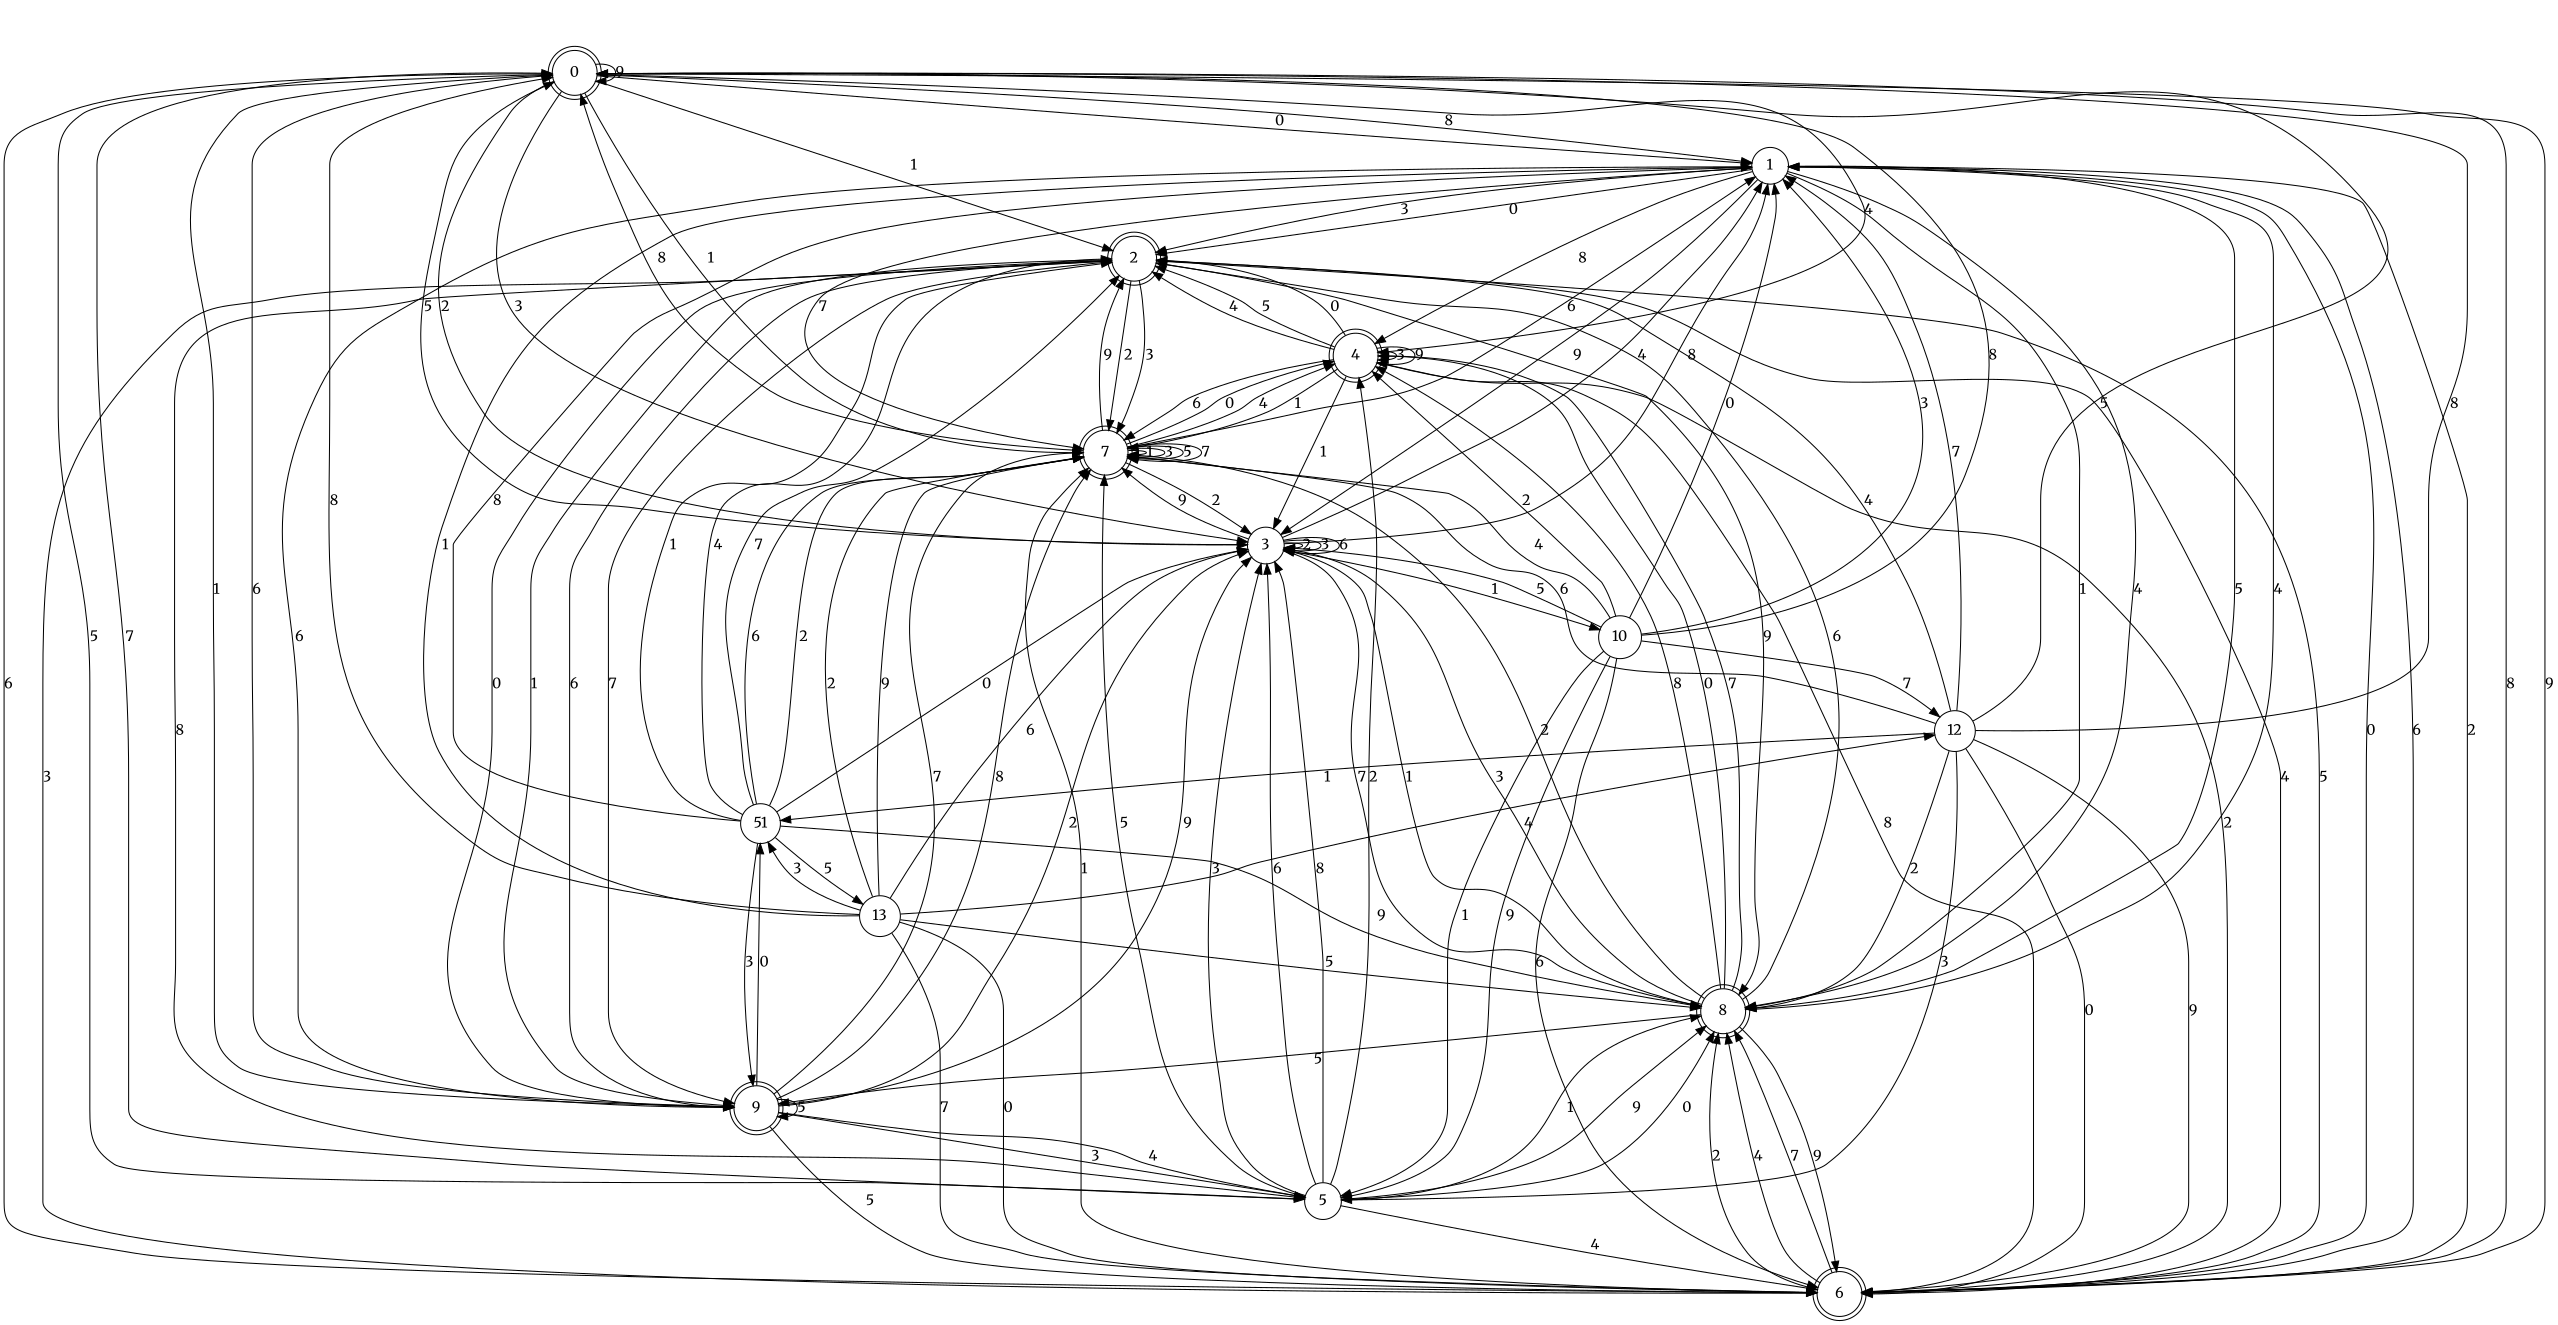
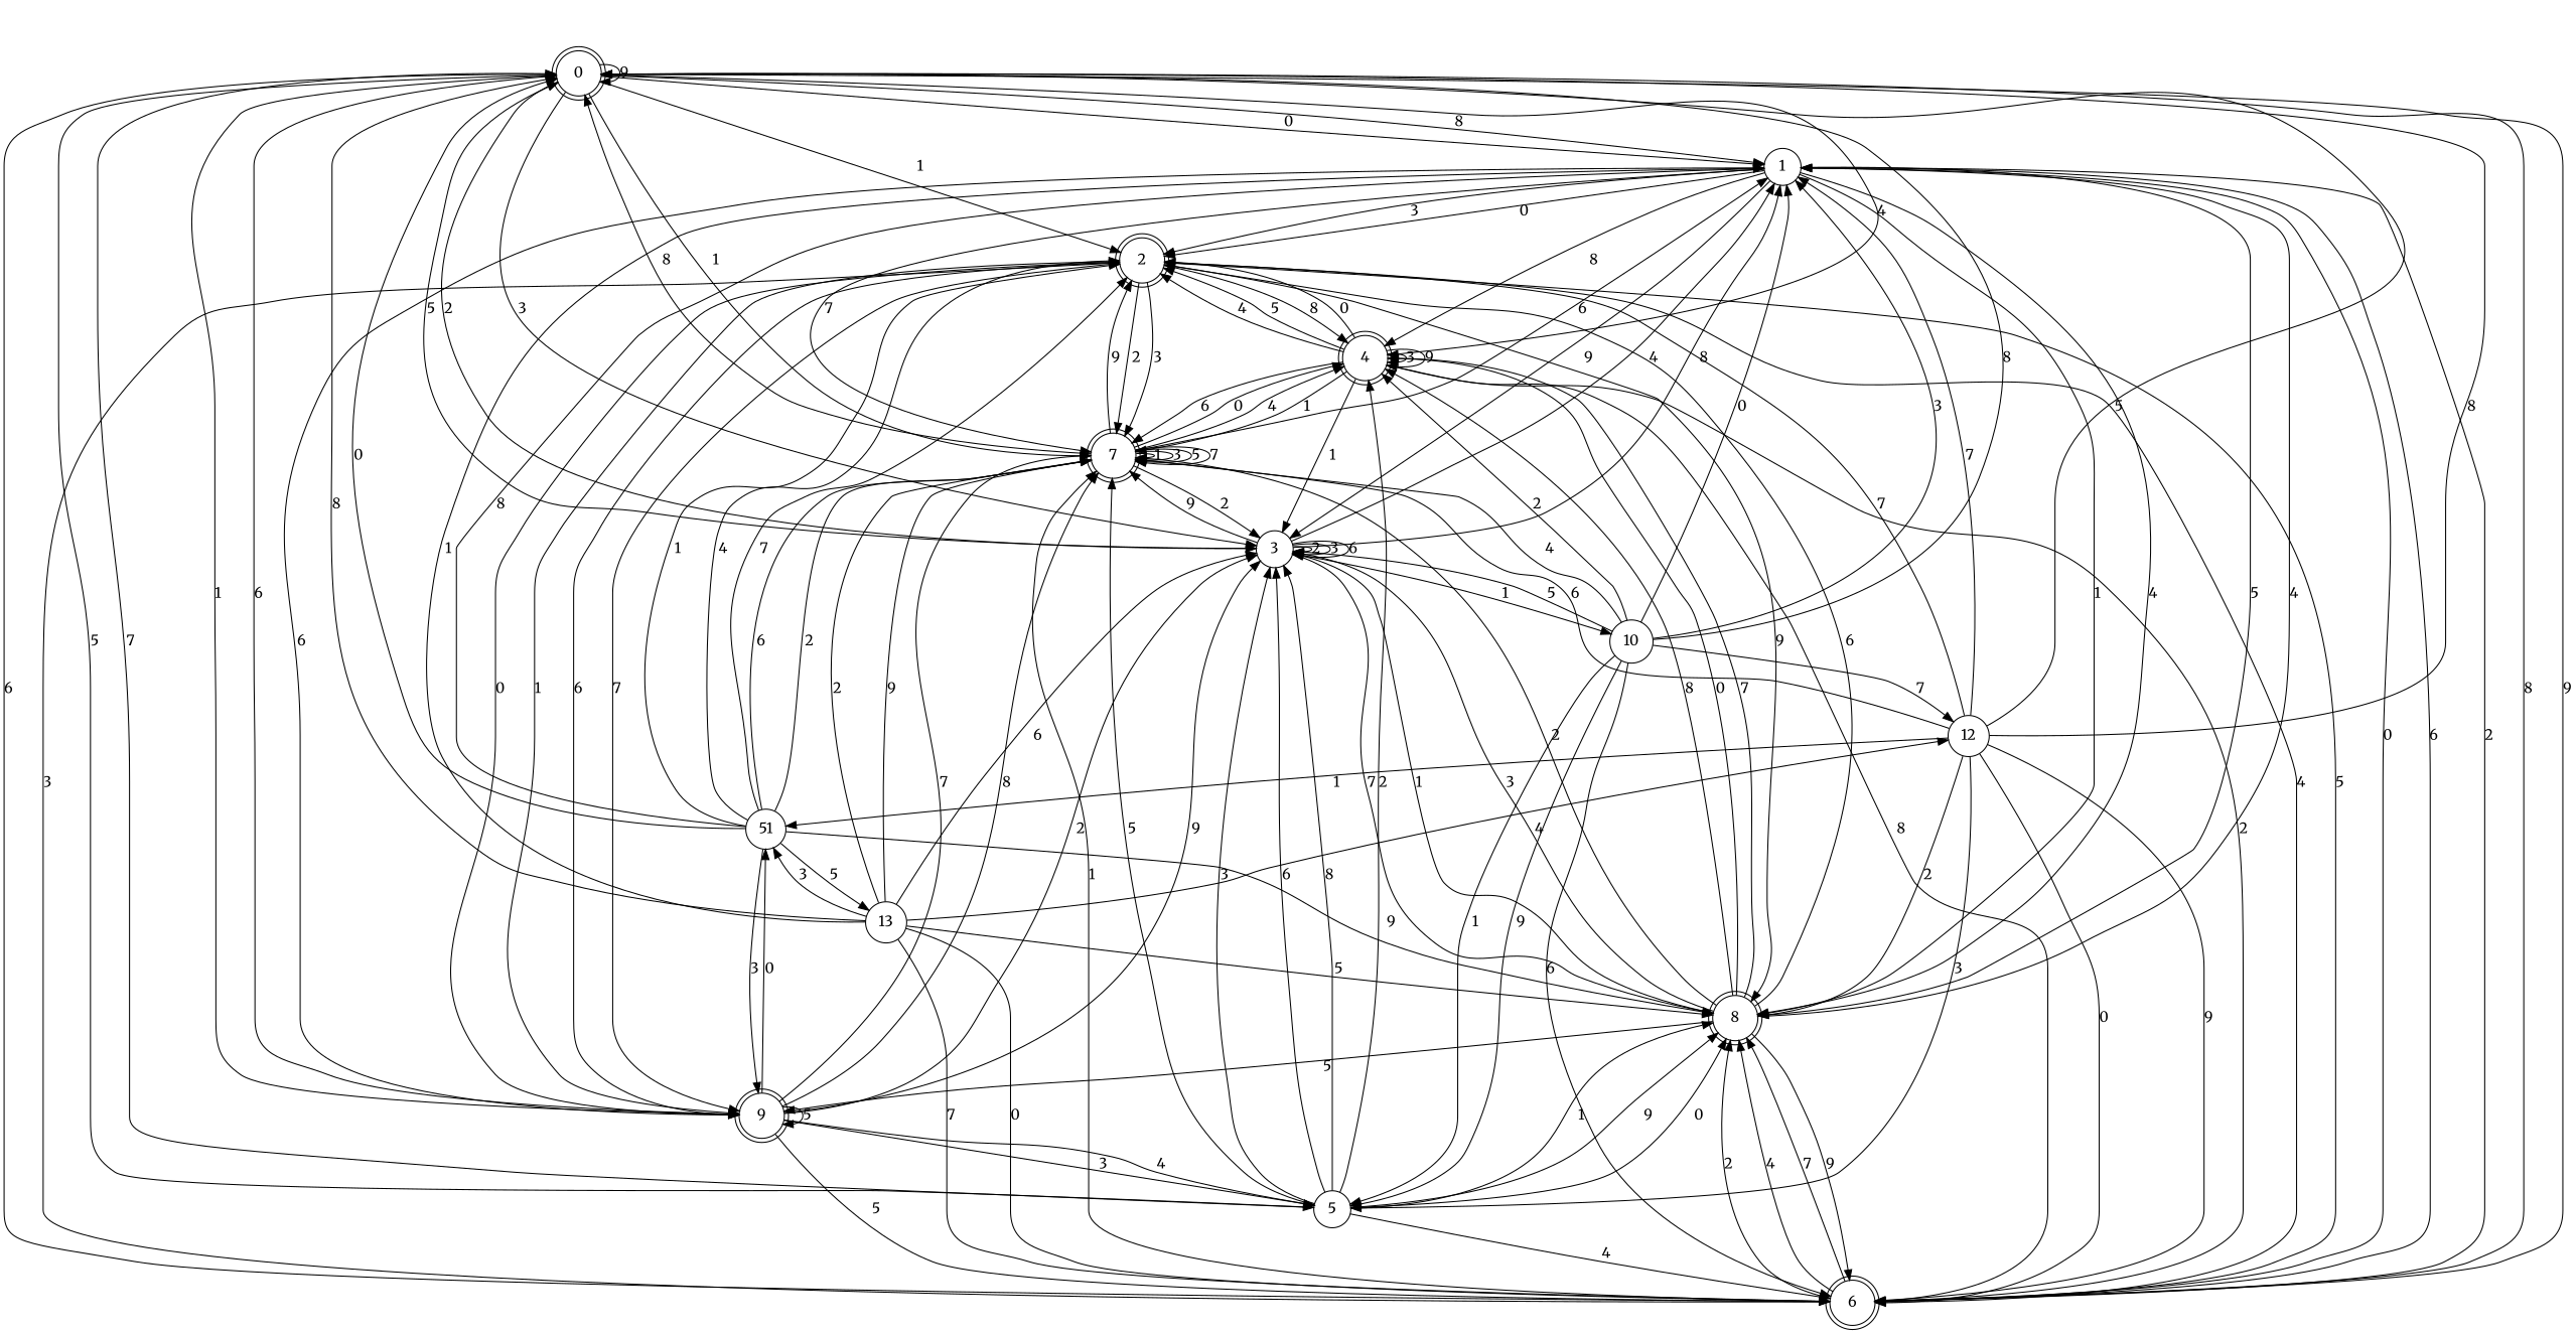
  digraph {
    fontname=Merriweather
    node [fontname=Merriweather shape=doublecircle]
    edge [fontname=Merriweather]
    n1 [label=0]
    n2 [label=1 shape=circle]
    n3 [label=2]
    n4 [label=3 shape=circle]
    n5 [label=4]
    n6 [label=5 shape=circle]
    n7 [label=6]
    n8 [label=7]
    n9 [label=8]
    n10 [label=9]
    n11 [label=10 shape=circle]
    n12 [label=51 shape=circle]
    n13 [label=12 shape=circle]
    n14 [label=13 shape=circle]
    n1 -> n1 [label=9]
    n1 -> n2 [label=0]
    n1 -> n2 [label=8]
    n1 -> n3 [label=1]
    n1 -> n4 [label=2]
    n1 -> n4 [label=3]
    n1 -> n5 [label=4]
    n1 -> n6 [label=5]
    n1 -> n7 [label=6]
    n1 -> n8 [label=1]
    n2 -> n3 [label=0]
    n2 -> n3 [label=3]
    n2 -> n4 [label=9]
    n2 -> n5 [label=8]
    n2 -> n7 [label=2]
    n2 -> n8 [label=7]
    n2 -> n9 [label=1]
    n2 -> n9 [label=4]
    n2 -> n9 [label=5]
    n2 -> n10 [label=6]
-   n3 -> n6 [label=8]
+   n3 -> n5 [label=8]
    n3 -> n7 [label=4]
    n3 -> n7 [label=5]
    n3 -> n8 [label=2]
    n3 -> n8 [label=3]
    n3 -> n9 [label=9]
    n3 -> n10 [label=0]
    n3 -> n10 [label=1]
    n3 -> n10 [label=6]
    n3 -> n10 [label=7]
    n4 -> n1 [label=5]
    n4 -> n2 [label=4]
    n4 -> n2 [label=8]
    n4 -> n4 [label=2]
    n4 -> n4 [label=3]
    n4 -> n4 [label=6]
    n4 -> n8 [label=9]
    n4 -> n9 [label=7]
    n4 -> n11 [label=1]
    n5 -> n3 [label=0]
    n5 -> n3 [label=4]
    n5 -> n3 [label=5]
    n5 -> n4 [label=1]
    n5 -> n5 [label=3]
    n5 -> n5 [label=9]
    n5 -> n7 [label=2]
    n5 -> n7 [label=8]
    n5 -> n8 [label=1]
    n5 -> n8 [label=6]
    n6 -> n1 [label=7]
    n6 -> n4 [label=3]
    n6 -> n4 [label=6]
    n6 -> n4 [label=8]
    n6 -> n5 [label=2]
    n6 -> n7 [label=4]
    n6 -> n8 [label=5]
    n6 -> n9 [label=0]
    n6 -> n9 [label=1]
    n6 -> n9 [label=9]
    n7 -> n1 [label=8]
    n7 -> n1 [label=9]
    n7 -> n2 [label=0]
    n7 -> n2 [label=6]
    n7 -> n3 [label=3]
    n7 -> n8 [label=1]
    n7 -> n9 [label=2]
    n7 -> n9 [label=4]
    n7 -> n9 [label=7]
    n8 -> n1 [label=8]
    n8 -> n2 [label=6]
    n8 -> n3 [label=9]
    n8 -> n4 [label=2]
    n8 -> n5 [label=0]
    n8 -> n5 [label=4]
    n8 -> n8 [label=1]
    n8 -> n8 [label=3]
    n8 -> n8 [label=5]
    n8 -> n8 [label=7]
    n9 -> n2 [label=4]
    n9 -> n3 [label=6]
    n9 -> n4 [label=1]
    n9 -> n4 [label=3]
    n9 -> n5 [label=0]
    n9 -> n5 [label=7]
    n9 -> n5 [label=8]
    n9 -> n7 [label=9]
    n9 -> n8 [label=2]
    n9 -> n10 [label=5]
    n10 -> n1 [label=1]
    n10 -> n1 [label=6]
    n10 -> n4 [label=2]
    n10 -> n4 [label=9]
    n10 -> n6 [label=3]
    n10 -> n6 [label=4]
    n10 -> n7 [label=5]
    n10 -> n8 [label=7]
    n10 -> n8 [label=8]
    n10 -> n10 [label=5]
    n10 -> n12 [label=0]
    n11 -> n1 [label=8]
    n11 -> n2 [label=0]
    n11 -> n2 [label=3]
    n11 -> n4 [label=5]
    n11 -> n5 [label=2]
    n11 -> n6 [label=1]
    n11 -> n6 [label=9]
    n11 -> n7 [label=6]
    n11 -> n8 [label=4]
    n11 -> n13 [label=7]
    n12 -> n2 [label=8]
    n12 -> n3 [label=1]
    n12 -> n3 [label=4]
    n12 -> n3 [label=7]
-   n12 -> n4 [label=0]
+   n12 -> n1 [label=0]
    n12 -> n8 [label=2]
    n12 -> n8 [label=6]
    n12 -> n9 [label=9]
    n12 -> n10 [label=3]
    n12 -> n14 [label=5]
    n13 -> n1 [label=5]
    n13 -> n1 [label=8]
    n13 -> n2 [label=7]
-   n13 -> n3 [label=4]
+   n13 -> n3 [label=7]
    n13 -> n6 [label=3]
    n13 -> n7 [label=0]
    n13 -> n7 [label=9]
    n13 -> n8 [label=6]
    n13 -> n9 [label=2]
    n13 -> n12 [label=1]
    n14 -> n1 [label=8]
    n14 -> n2 [label=1]
    n14 -> n4 [label=6]
    n14 -> n7 [label=0]
    n14 -> n7 [label=7]
    n14 -> n8 [label=2]
    n14 -> n8 [label=9]
    n14 -> n9 [label=5]
    n14 -> n12 [label=3]
    n14 -> n13 [label=4]
  }
